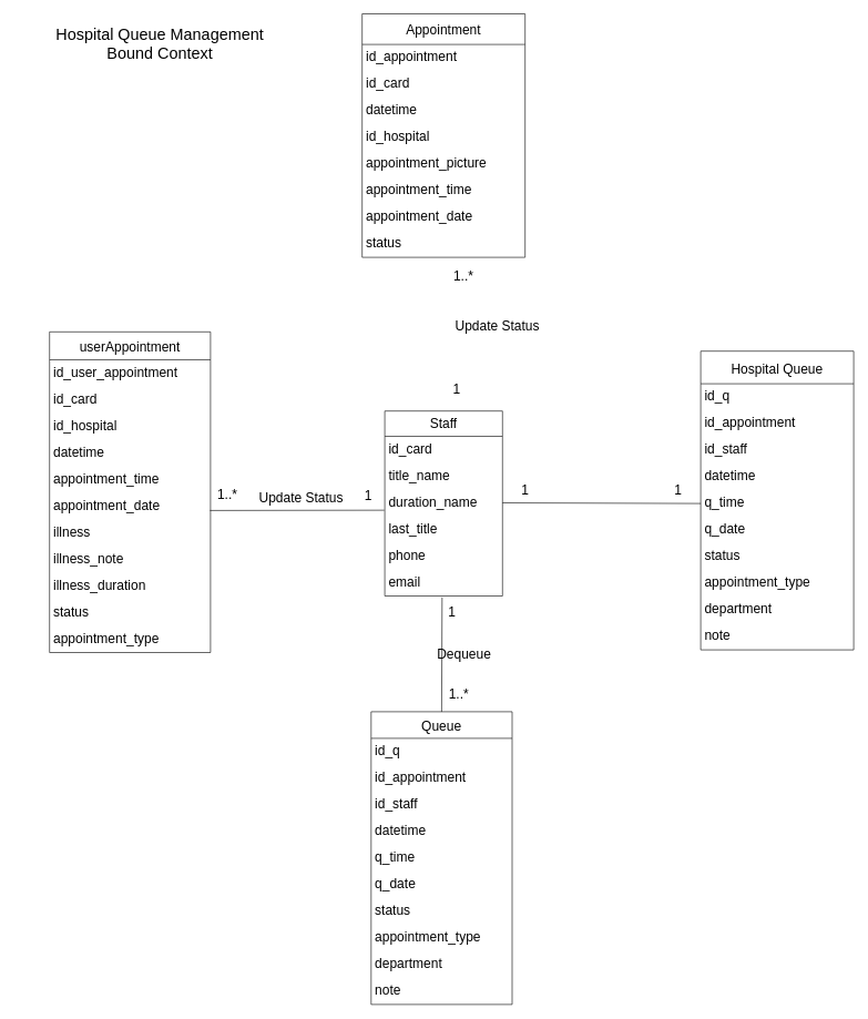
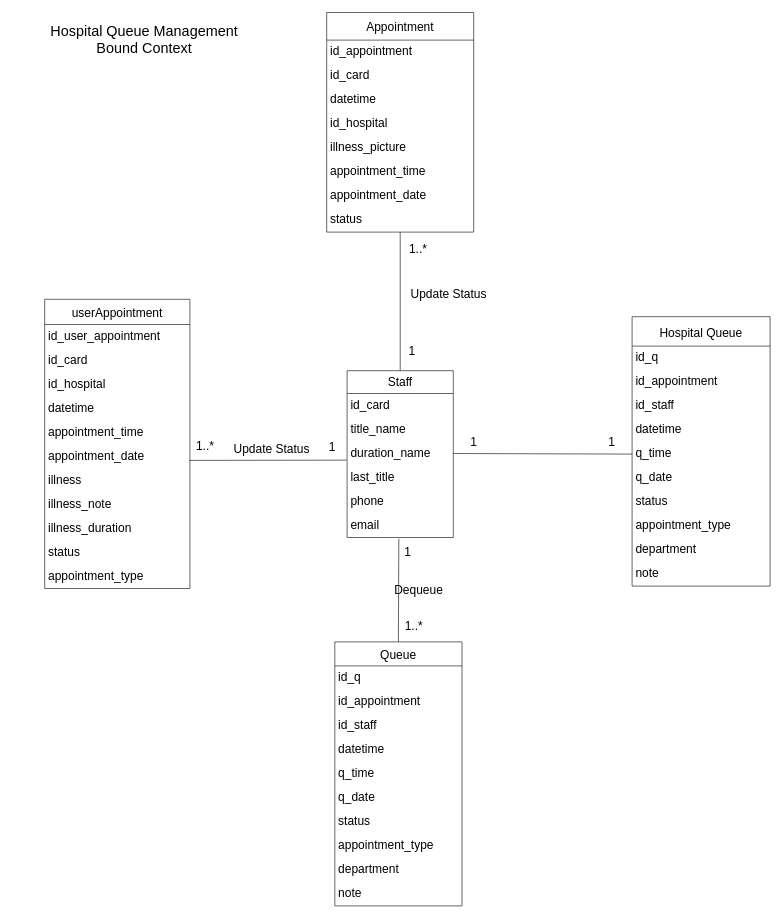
  <mxCell id="0" />
  <mxCell id="1" parent="0" />
  <mxCell id="2" value="Staff" style="swimlane;fontStyle=0;align=center;verticalAlign=top;childLayout=stackLayout;horizontal=1;startSize=38;horizontalStack=0;resizeParent=1;resizeParentMax=0;resizeLast=0;collapsible=1;marginBottom=0;fontSize=20;" parent="1" vertex="1"><mxGeometry x="578" y="617" width="177" height="278" as="geometry" /></mxCell>
  <mxCell id="3" value="id_card" style="text;strokeColor=none;fillColor=none;align=left;verticalAlign=top;spacingLeft=4;spacingRight=4;overflow=hidden;rotatable=0;points=[[0,0.5],[1,0.5]];portConstraint=eastwest;fontSize=20;" parent="2" vertex="1"><mxGeometry y="38" width="177" height="40" as="geometry" /></mxCell>
  <mxCell id="4" value="title_name" style="text;strokeColor=none;fillColor=none;align=left;verticalAlign=top;spacingLeft=4;spacingRight=4;overflow=hidden;rotatable=0;points=[[0,0.5],[1,0.5]];portConstraint=eastwest;fontSize=20;" parent="2" vertex="1"><mxGeometry y="78" width="177" height="40" as="geometry" /></mxCell>
  <mxCell id="5" value="duration_name" style="text;strokeColor=none;fillColor=none;align=left;verticalAlign=top;spacingLeft=4;spacingRight=4;overflow=hidden;rotatable=0;points=[[0,0.5],[1,0.5]];portConstraint=eastwest;fontSize=20;" parent="2" vertex="1"><mxGeometry y="118" width="177" height="40" as="geometry" /></mxCell>
  <mxCell id="6" value="last_title" style="text;strokeColor=none;fillColor=none;align=left;verticalAlign=top;spacingLeft=4;spacingRight=4;overflow=hidden;rotatable=0;points=[[0,0.5],[1,0.5]];portConstraint=eastwest;fontSize=20;" parent="2" vertex="1"><mxGeometry y="158" width="177" height="40" as="geometry" /></mxCell>
  <mxCell id="7" value="phone" style="text;strokeColor=none;fillColor=none;align=left;verticalAlign=top;spacingLeft=4;spacingRight=4;overflow=hidden;rotatable=0;points=[[0,0.5],[1,0.5]];portConstraint=eastwest;fontSize=20;" parent="2" vertex="1"><mxGeometry y="198" width="177" height="40" as="geometry" /></mxCell>
  <mxCell id="8" value="email" style="text;strokeColor=none;fillColor=none;align=left;verticalAlign=top;spacingLeft=4;spacingRight=4;overflow=hidden;rotatable=0;points=[[0,0.5],[1,0.5]];portConstraint=eastwest;fontSize=20;" parent="2" vertex="1"><mxGeometry y="238" width="177" height="40" as="geometry" /></mxCell>
  <mxCell id="9" value="userAppointment" style="swimlane;fontStyle=0;childLayout=stackLayout;horizontal=1;startSize=42;fillColor=none;horizontalStack=0;resizeParent=1;resizeParentMax=0;resizeLast=0;collapsible=1;marginBottom=0;fontSize=20;" parent="1" vertex="1"><mxGeometry x="74" y="498" width="242" height="482" as="geometry" /></mxCell>
  <mxCell id="10" value="id_user_appointment" style="text;strokeColor=none;fillColor=none;align=left;verticalAlign=top;spacingLeft=4;spacingRight=4;overflow=hidden;rotatable=0;points=[[0,0.5],[1,0.5]];portConstraint=eastwest;fontSize=20;" parent="9" vertex="1"><mxGeometry y="42" width="242" height="40" as="geometry" /></mxCell>
  <mxCell id="11" value="id_card" style="text;strokeColor=none;fillColor=none;align=left;verticalAlign=top;spacingLeft=4;spacingRight=4;overflow=hidden;rotatable=0;points=[[0,0.5],[1,0.5]];portConstraint=eastwest;fontSize=20;" parent="9" vertex="1"><mxGeometry y="82" width="242" height="40" as="geometry" /></mxCell>
  <mxCell id="12" value="id_hospital" style="text;strokeColor=none;fillColor=none;align=left;verticalAlign=top;spacingLeft=4;spacingRight=4;overflow=hidden;rotatable=0;points=[[0,0.5],[1,0.5]];portConstraint=eastwest;fontSize=20;" parent="9" vertex="1"><mxGeometry y="122" width="242" height="40" as="geometry" /></mxCell>
  <mxCell id="13" value="datetime" style="text;strokeColor=none;fillColor=none;align=left;verticalAlign=top;spacingLeft=4;spacingRight=4;overflow=hidden;rotatable=0;points=[[0,0.5],[1,0.5]];portConstraint=eastwest;fontSize=20;" parent="9" vertex="1"><mxGeometry y="162" width="242" height="40" as="geometry" /></mxCell>
  <mxCell id="14" value="appointment_time" style="text;strokeColor=none;fillColor=none;align=left;verticalAlign=top;spacingLeft=4;spacingRight=4;overflow=hidden;rotatable=0;points=[[0,0.5],[1,0.5]];portConstraint=eastwest;fontSize=20;" parent="9" vertex="1"><mxGeometry y="202" width="242" height="40" as="geometry" /></mxCell>
  <mxCell id="15" value="appointment_date" style="text;strokeColor=none;fillColor=none;align=left;verticalAlign=top;spacingLeft=4;spacingRight=4;overflow=hidden;rotatable=0;points=[[0,0.5],[1,0.5]];portConstraint=eastwest;fontSize=20;" parent="9" vertex="1"><mxGeometry y="242" width="242" height="40" as="geometry" /></mxCell>
  <mxCell id="16" value="illness" style="text;strokeColor=none;fillColor=none;align=left;verticalAlign=top;spacingLeft=4;spacingRight=4;overflow=hidden;rotatable=0;points=[[0,0.5],[1,0.5]];portConstraint=eastwest;fontSize=20;" parent="9" vertex="1"><mxGeometry y="282" width="242" height="40" as="geometry" /></mxCell>
  <mxCell id="17" value="illness_note" style="text;strokeColor=none;fillColor=none;align=left;verticalAlign=top;spacingLeft=4;spacingRight=4;overflow=hidden;rotatable=0;points=[[0,0.5],[1,0.5]];portConstraint=eastwest;fontSize=20;" parent="9" vertex="1"><mxGeometry y="322" width="242" height="40" as="geometry" /></mxCell>
  <mxCell id="18" value="illness_duration" style="text;strokeColor=none;fillColor=none;align=left;verticalAlign=top;spacingLeft=4;spacingRight=4;overflow=hidden;rotatable=0;points=[[0,0.5],[1,0.5]];portConstraint=eastwest;fontSize=20;" parent="9" vertex="1"><mxGeometry y="362" width="242" height="40" as="geometry" /></mxCell>
  <mxCell id="19" value="status" style="text;strokeColor=none;fillColor=none;align=left;verticalAlign=top;spacingLeft=4;spacingRight=4;overflow=hidden;rotatable=0;points=[[0,0.5],[1,0.5]];portConstraint=eastwest;fontSize=20;" parent="9" vertex="1"><mxGeometry y="402" width="242" height="40" as="geometry" /></mxCell>
  <mxCell id="20" value="appointment_type" style="text;strokeColor=none;fillColor=none;align=left;verticalAlign=top;spacingLeft=4;spacingRight=4;overflow=hidden;rotatable=0;points=[[0,0.5],[1,0.5]];portConstraint=eastwest;fontSize=20;" parent="9" vertex="1"><mxGeometry y="442" width="242" height="40" as="geometry" /></mxCell>
  <mxCell id="21" value="Queue" style="swimlane;fontStyle=0;childLayout=stackLayout;horizontal=1;startSize=40;fillColor=none;horizontalStack=0;resizeParent=1;resizeParentMax=0;resizeLast=0;collapsible=1;marginBottom=0;fontSize=20;" parent="1" vertex="1"><mxGeometry x="557.5" y="1069" width="212" height="440" as="geometry" /></mxCell>
  <mxCell id="22" value="id_q" style="text;strokeColor=none;fillColor=none;align=left;verticalAlign=top;spacingLeft=4;spacingRight=4;overflow=hidden;rotatable=0;points=[[0,0.5],[1,0.5]];portConstraint=eastwest;fontSize=20;" parent="21" vertex="1"><mxGeometry y="40" width="212" height="40" as="geometry" /></mxCell>
  <mxCell id="23" value="id_appointment" style="text;strokeColor=none;fillColor=none;align=left;verticalAlign=top;spacingLeft=4;spacingRight=4;overflow=hidden;rotatable=0;points=[[0,0.5],[1,0.5]];portConstraint=eastwest;fontSize=20;" parent="21" vertex="1"><mxGeometry y="80" width="212" height="40" as="geometry" /></mxCell>
  <mxCell id="24" value="id_staff" style="text;strokeColor=none;fillColor=none;align=left;verticalAlign=top;spacingLeft=4;spacingRight=4;overflow=hidden;rotatable=0;points=[[0,0.5],[1,0.5]];portConstraint=eastwest;fontSize=20;" parent="21" vertex="1"><mxGeometry y="120" width="212" height="40" as="geometry" /></mxCell>
  <mxCell id="25" value="datetime" style="text;strokeColor=none;fillColor=none;align=left;verticalAlign=top;spacingLeft=4;spacingRight=4;overflow=hidden;rotatable=0;points=[[0,0.5],[1,0.5]];portConstraint=eastwest;fontSize=20;" parent="21" vertex="1"><mxGeometry y="160" width="212" height="40" as="geometry" /></mxCell>
  <mxCell id="26" value="q_time" style="text;strokeColor=none;fillColor=none;align=left;verticalAlign=top;spacingLeft=4;spacingRight=4;overflow=hidden;rotatable=0;points=[[0,0.5],[1,0.5]];portConstraint=eastwest;fontSize=20;" parent="21" vertex="1"><mxGeometry y="200" width="212" height="40" as="geometry" /></mxCell>
  <mxCell id="27" value="q_date" style="text;strokeColor=none;fillColor=none;align=left;verticalAlign=top;spacingLeft=4;spacingRight=4;overflow=hidden;rotatable=0;points=[[0,0.5],[1,0.5]];portConstraint=eastwest;fontSize=20;" parent="21" vertex="1"><mxGeometry y="240" width="212" height="40" as="geometry" /></mxCell>
  <mxCell id="28" value=" status" style="text;strokeColor=none;fillColor=none;align=left;verticalAlign=top;spacingLeft=4;spacingRight=4;overflow=hidden;rotatable=0;points=[[0,0.5],[1,0.5]];portConstraint=eastwest;fontSize=20;" parent="21" vertex="1"><mxGeometry y="280" width="212" height="40" as="geometry" /></mxCell>
  <mxCell id="29" value="appointment_type" style="text;strokeColor=none;fillColor=none;align=left;verticalAlign=top;spacingLeft=4;spacingRight=4;overflow=hidden;rotatable=0;points=[[0,0.5],[1,0.5]];portConstraint=eastwest;fontSize=20;" parent="21" vertex="1"><mxGeometry y="320" width="212" height="40" as="geometry" /></mxCell>
  <mxCell id="30" value="department" style="text;strokeColor=none;fillColor=none;align=left;verticalAlign=top;spacingLeft=4;spacingRight=4;overflow=hidden;rotatable=0;points=[[0,0.5],[1,0.5]];portConstraint=eastwest;fontSize=20;" parent="21" vertex="1"><mxGeometry y="360" width="212" height="40" as="geometry" /></mxCell>
  <mxCell id="31" value="note" style="text;strokeColor=none;fillColor=none;align=left;verticalAlign=top;spacingLeft=4;spacingRight=4;overflow=hidden;rotatable=0;points=[[0,0.5],[1,0.5]];portConstraint=eastwest;fontSize=20;" parent="21" vertex="1"><mxGeometry y="400" width="212" height="40" as="geometry" /></mxCell>
  <mxCell id="32" value="" style="endArrow=none;html=1;rounded=0;fontSize=23;entryX=0.487;entryY=1.055;entryDx=0;entryDy=0;entryPerimeter=0;exitX=0.5;exitY=0;exitDx=0;exitDy=0;" parent="1" source="21" target="8" edge="1"><mxGeometry width="50" height="50" relative="1" as="geometry"><mxPoint x="818" y="889" as="sourcePoint" /><mxPoint x="868" y="839" as="targetPoint" /></mxGeometry></mxCell>
  <mxCell id="33" value="" style="endArrow=none;html=1;rounded=0;fontSize=23;entryX=-0.004;entryY=0.777;entryDx=0;entryDy=0;exitX=0.997;exitY=0.663;exitDx=0;exitDy=0;entryPerimeter=0;exitPerimeter=0;" parent="1" source="15" target="5" edge="1"><mxGeometry width="50" height="50" relative="1" as="geometry"><mxPoint x="428" y="534.186" as="sourcePoint" /><mxPoint x="687.26" y="533.38" as="targetPoint" /></mxGeometry></mxCell>
  <mxCell id="34" value="Dequeue" style="text;html=1;align=center;verticalAlign=middle;resizable=0;points=[];autosize=1;strokeColor=none;fillColor=none;fontSize=20;" parent="1" vertex="1"><mxGeometry x="647" y="967" width="100" height="30" as="geometry" /></mxCell>
  <mxCell id="35" value="&lt;font style=&quot;font-size: 20px;&quot;&gt;1&lt;/font&gt;" style="text;html=1;align=center;verticalAlign=middle;resizable=0;points=[];autosize=1;strokeColor=none;fillColor=none;" parent="1" vertex="1"><mxGeometry x="664" y="898" width="30" height="40" as="geometry" /></mxCell>
  <mxCell id="36" value="&lt;font style=&quot;font-size: 20px;&quot;&gt;1..*&lt;/font&gt;" style="text;html=1;align=center;verticalAlign=middle;resizable=0;points=[];autosize=1;strokeColor=none;fillColor=none;" parent="1" vertex="1"><mxGeometry x="664" y="1022" width="50" height="40" as="geometry" /></mxCell>
  <mxCell id="37" value="&lt;font style=&quot;font-size: 20px;&quot;&gt;1&lt;/font&gt;" style="text;html=1;align=center;verticalAlign=middle;resizable=0;points=[];autosize=1;strokeColor=none;fillColor=none;" parent="1" vertex="1"><mxGeometry x="774" y="715" width="30" height="40" as="geometry" /></mxCell>
  <mxCell id="38" value="&lt;font style=&quot;font-size: 20px;&quot;&gt;1&lt;/font&gt;" style="text;html=1;align=center;verticalAlign=middle;resizable=0;points=[];autosize=1;strokeColor=none;fillColor=none;" parent="1" vertex="1"><mxGeometry x="1004" y="715" width="30" height="40" as="geometry" /></mxCell>
  <mxCell id="39" value="Update Status" style="text;html=1;align=center;verticalAlign=middle;resizable=0;points=[];autosize=1;strokeColor=none;fillColor=none;fontSize=20;" parent="1" vertex="1"><mxGeometry x="382" y="732" width="140" height="30" as="geometry" /></mxCell>
  <mxCell id="40" value="&lt;font style=&quot;font-size: 20px;&quot;&gt;1&lt;/font&gt;" style="text;html=1;align=center;verticalAlign=middle;resizable=0;points=[];autosize=1;strokeColor=none;fillColor=none;" parent="1" vertex="1"><mxGeometry x="538" y="724" width="30" height="40" as="geometry" /></mxCell>
  <mxCell id="41" value="Update Status" style="text;html=1;align=center;verticalAlign=middle;resizable=0;points=[];autosize=1;strokeColor=none;fillColor=none;fontSize=20;" parent="1" vertex="1"><mxGeometry x="677" y="473" width="140" height="30" as="geometry" /></mxCell>
  <mxCell id="42" value="&lt;font style=&quot;font-size: 20px;&quot;&gt;1..*&lt;/font&gt;" style="text;html=1;align=center;verticalAlign=middle;resizable=0;points=[];autosize=1;strokeColor=none;fillColor=none;" parent="1" vertex="1"><mxGeometry x="316" y="722" width="50" height="40" as="geometry" /></mxCell>
  <mxCell id="43" value="&lt;font style=&quot;font-size: 20px;&quot;&gt;1&lt;/font&gt;" style="text;html=1;align=center;verticalAlign=middle;resizable=0;points=[];autosize=1;strokeColor=none;fillColor=none;" parent="1" vertex="1"><mxGeometry x="671" y="563" width="30" height="40" as="geometry" /></mxCell>
  <mxCell id="44" value="&lt;font style=&quot;font-size: 20px;&quot;&gt;1..*&lt;/font&gt;" style="text;html=1;align=center;verticalAlign=middle;resizable=0;points=[];autosize=1;strokeColor=none;fillColor=none;" parent="1" vertex="1"><mxGeometry x="671" y="394" width="50" height="40" as="geometry" /></mxCell>
  <mxCell id="45" value="&lt;font style=&quot;font-size: 24px;&quot;&gt;Hospital Queue Management&lt;br&gt;Bound Context&lt;/font&gt;" style="text;html=1;strokeColor=none;fillColor=none;align=center;verticalAlign=middle;whiteSpace=wrap;rounded=0;" parent="1" vertex="1"><mxGeometry x="20" y="20" width="440" height="89" as="geometry" /></mxCell>
  <mxCell id="46" value="Hospital Queue" style="swimlane;fontStyle=0;childLayout=stackLayout;horizontal=1;startSize=49;fillColor=none;horizontalStack=0;resizeParent=1;resizeParentMax=0;resizeLast=0;collapsible=1;marginBottom=0;fontSize=20;" parent="1" vertex="1"><mxGeometry x="1053" y="527" width="230" height="449" as="geometry" /></mxCell>
  <mxCell id="47" value="id_q" style="text;strokeColor=none;fillColor=none;align=left;verticalAlign=top;spacingLeft=4;spacingRight=4;overflow=hidden;rotatable=0;points=[[0,0.5],[1,0.5]];portConstraint=eastwest;fontSize=20;" parent="46" vertex="1"><mxGeometry y="49" width="230" height="40" as="geometry" /></mxCell>
  <mxCell id="48" value="id_appointment" style="text;strokeColor=none;fillColor=none;align=left;verticalAlign=top;spacingLeft=4;spacingRight=4;overflow=hidden;rotatable=0;points=[[0,0.5],[1,0.5]];portConstraint=eastwest;fontSize=20;" parent="46" vertex="1"><mxGeometry y="89" width="230" height="40" as="geometry" /></mxCell>
  <mxCell id="49" value="id_staff" style="text;strokeColor=none;fillColor=none;align=left;verticalAlign=top;spacingLeft=4;spacingRight=4;overflow=hidden;rotatable=0;points=[[0,0.5],[1,0.5]];portConstraint=eastwest;fontSize=20;" parent="46" vertex="1"><mxGeometry y="129" width="230" height="40" as="geometry" /></mxCell>
  <mxCell id="50" value="datetime" style="text;strokeColor=none;fillColor=none;align=left;verticalAlign=top;spacingLeft=4;spacingRight=4;overflow=hidden;rotatable=0;points=[[0,0.5],[1,0.5]];portConstraint=eastwest;fontSize=20;" parent="46" vertex="1"><mxGeometry y="169" width="230" height="40" as="geometry" /></mxCell>
  <mxCell id="51" value="q_time" style="text;strokeColor=none;fillColor=none;align=left;verticalAlign=top;spacingLeft=4;spacingRight=4;overflow=hidden;rotatable=0;points=[[0,0.5],[1,0.5]];portConstraint=eastwest;fontSize=20;" parent="46" vertex="1"><mxGeometry y="209" width="230" height="40" as="geometry" /></mxCell>
  <mxCell id="52" value="q_date" style="text;strokeColor=none;fillColor=none;align=left;verticalAlign=top;spacingLeft=4;spacingRight=4;overflow=hidden;rotatable=0;points=[[0,0.5],[1,0.5]];portConstraint=eastwest;fontSize=20;" parent="46" vertex="1"><mxGeometry y="249" width="230" height="40" as="geometry" /></mxCell>
  <mxCell id="53" value=" status" style="text;strokeColor=none;fillColor=none;align=left;verticalAlign=top;spacingLeft=4;spacingRight=4;overflow=hidden;rotatable=0;points=[[0,0.5],[1,0.5]];portConstraint=eastwest;fontSize=20;" parent="46" vertex="1"><mxGeometry y="289" width="230" height="40" as="geometry" /></mxCell>
  <mxCell id="54" value="appointment_type" style="text;strokeColor=none;fillColor=none;align=left;verticalAlign=top;spacingLeft=4;spacingRight=4;overflow=hidden;rotatable=0;points=[[0,0.5],[1,0.5]];portConstraint=eastwest;fontSize=20;" parent="46" vertex="1"><mxGeometry y="329" width="230" height="40" as="geometry" /></mxCell>
  <mxCell id="55" value="department" style="text;strokeColor=none;fillColor=none;align=left;verticalAlign=top;spacingLeft=4;spacingRight=4;overflow=hidden;rotatable=0;points=[[0,0.5],[1,0.5]];portConstraint=eastwest;fontSize=20;" parent="46" vertex="1"><mxGeometry y="369" width="230" height="40" as="geometry" /></mxCell>
  <mxCell id="56" value="note" style="text;strokeColor=none;fillColor=none;align=left;verticalAlign=top;spacingLeft=4;spacingRight=4;overflow=hidden;rotatable=0;points=[[0,0.5],[1,0.5]];portConstraint=eastwest;fontSize=20;" parent="46" vertex="1"><mxGeometry y="409" width="230" height="40" as="geometry" /></mxCell>
+ <mxCell id="57" style="edgeStyle=none;rounded=0;orthogonalLoop=1;jettySize=auto;html=1;entryX=0.5;entryY=0;entryDx=0;entryDy=0;fontSize=20;endArrow=none;endFill=0;" edge="1" parent="1" source="58" target="2"><mxGeometry relative="1" as="geometry" /></mxCell>
  <mxCell id="58" value="Appointment" style="swimlane;fontStyle=0;childLayout=stackLayout;horizontal=1;startSize=46;fillColor=none;horizontalStack=0;resizeParent=1;resizeParentMax=0;resizeLast=0;collapsible=1;marginBottom=0;fontSize=20;" parent="1" vertex="1"><mxGeometry x="544" y="20" width="245" height="366" as="geometry" /></mxCell>
  <mxCell id="59" value="id_appointment" style="text;strokeColor=none;fillColor=none;align=left;verticalAlign=top;spacingLeft=4;spacingRight=4;overflow=hidden;rotatable=0;points=[[0,0.5],[1,0.5]];portConstraint=eastwest;fontSize=20;" parent="58" vertex="1"><mxGeometry y="46" width="245" height="40" as="geometry" /></mxCell>
  <mxCell id="60" value="id_card" style="text;strokeColor=none;fillColor=none;align=left;verticalAlign=top;spacingLeft=4;spacingRight=4;overflow=hidden;rotatable=0;points=[[0,0.5],[1,0.5]];portConstraint=eastwest;fontSize=20;" parent="58" vertex="1"><mxGeometry y="86" width="245" height="40" as="geometry" /></mxCell>
  <mxCell id="61" value="datetime" style="text;strokeColor=none;fillColor=none;align=left;verticalAlign=top;spacingLeft=4;spacingRight=4;overflow=hidden;rotatable=0;points=[[0,0.5],[1,0.5]];portConstraint=eastwest;fontSize=20;" parent="58" vertex="1"><mxGeometry y="126" width="245" height="40" as="geometry" /></mxCell>
  <mxCell id="62" value="id_hospital" style="text;strokeColor=none;fillColor=none;align=left;verticalAlign=top;spacingLeft=4;spacingRight=4;overflow=hidden;rotatable=0;points=[[0,0.5],[1,0.5]];portConstraint=eastwest;fontSize=20;" parent="58" vertex="1"><mxGeometry y="166" width="245" height="40" as="geometry" /></mxCell>
- <mxCell id="63" value=" appointment_picture" style="text;strokeColor=none;fillColor=none;align=left;verticalAlign=top;spacingLeft=4;spacingRight=4;overflow=hidden;rotatable=0;points=[[0,0.5],[1,0.5]];portConstraint=eastwest;fontSize=20;" parent="58" vertex="1"><mxGeometry y="206" width="245" height="40" as="geometry" /></mxCell>
+ <mxCell id="63" value=" illness_picture" style="text;strokeColor=none;fillColor=none;align=left;verticalAlign=top;spacingLeft=4;spacingRight=4;overflow=hidden;rotatable=0;points=[[0,0.5],[1,0.5]];portConstraint=eastwest;fontSize=20;" parent="58" vertex="1"><mxGeometry y="206" width="245" height="40" as="geometry" /></mxCell>
  <mxCell id="64" value="appointment_time" style="text;strokeColor=none;fillColor=none;align=left;verticalAlign=top;spacingLeft=4;spacingRight=4;overflow=hidden;rotatable=0;points=[[0,0.5],[1,0.5]];portConstraint=eastwest;fontSize=20;" parent="58" vertex="1"><mxGeometry y="246" width="245" height="40" as="geometry" /></mxCell>
  <mxCell id="65" value="appointment_date" style="text;strokeColor=none;fillColor=none;align=left;verticalAlign=top;spacingLeft=4;spacingRight=4;overflow=hidden;rotatable=0;points=[[0,0.5],[1,0.5]];portConstraint=eastwest;fontSize=20;" parent="58" vertex="1"><mxGeometry y="286" width="245" height="40" as="geometry" /></mxCell>
  <mxCell id="66" value="status" style="text;strokeColor=none;fillColor=none;align=left;verticalAlign=top;spacingLeft=4;spacingRight=4;overflow=hidden;rotatable=0;points=[[0,0.5],[1,0.5]];portConstraint=eastwest;fontSize=20;" parent="58" vertex="1"><mxGeometry y="326" width="245" height="40" as="geometry" /></mxCell>
  <mxCell id="67" style="rounded=0;orthogonalLoop=1;jettySize=auto;html=1;exitX=1;exitY=0.5;exitDx=0;exitDy=0;entryX=0;entryY=0.5;entryDx=0;entryDy=0;fontSize=20;endArrow=none;endFill=0;" edge="1" parent="1" source="5" target="51"><mxGeometry relative="1" as="geometry" /></mxCell>
